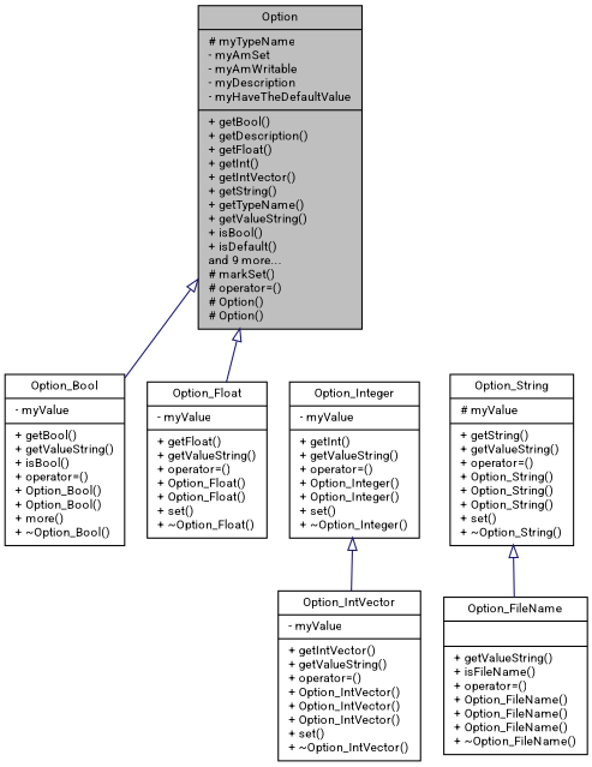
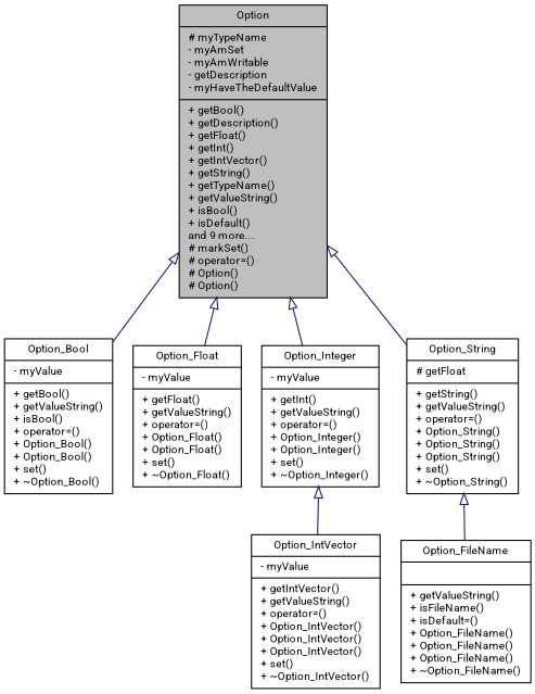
  digraph {
    fontname=Roboto
    node [color=black fillcolor=white fontname=Roboto fontsize=10 shape=record style=filled]
    edge [arrowtail=onormal color=midnightblue dir=back fontname=Roboto fontsize=10 labelfontname=Helvetica labelfontsize=10 style=solid]
-   n1 [fillcolor=grey75 fontcolor=black height=0.2 label="{Option\n|# myTypeName\l- myAmSet\l- myAmWritable\l- myDescription\l- myHaveTheDefaultValue\l|+ getBool()\l+ getDescription()\l+ getFloat()\l+ getInt()\l+ getIntVector()\l+ getString()\l+ getTypeName()\l+ getValueString()\l+ isBool()\l+ isDefault()\land 9 more...\l# markSet()\l# operator=()\l# Option()\l# Option()\l}" width=0.4]
-   n2 [height=0.2 label="{Option_Bool\n|- myValue\l|+ getBool()\l+ getValueString()\l+ isBool()\l+ operator=()\l+ Option_Bool()\l+ Option_Bool()\l+ more()\l+ ~Option_Bool()\l}" width=0.4]
+   n1 [fillcolor=grey75 fontcolor=black height=0.2 label="{Option\n|# myTypeName\l- myAmSet\l- myAmWritable\l- getDescription\l- myHaveTheDefaultValue\l|+ getBool()\l+ getDescription()\l+ getFloat()\l+ getInt()\l+ getIntVector()\l+ getString()\l+ getTypeName()\l+ getValueString()\l+ isBool()\l+ isDefault()\land 9 more...\l# markSet()\l# operator=()\l# Option()\l# Option()\l}" width=0.4]
+   n2 [height=0.2 label="{Option_Bool\n|- myValue\l|+ getBool()\l+ getValueString()\l+ isBool()\l+ operator=()\l+ Option_Bool()\l+ Option_Bool()\l+ set()\l+ ~Option_Bool()\l}" width=0.4]
    n3 [height=0.2 label="{Option_Float\n|- myValue\l|+ getFloat()\l+ getValueString()\l+ operator=()\l+ Option_Float()\l+ Option_Float()\l+ set()\l+ ~Option_Float()\l}" width=0.4]
    n4 [height=0.2 label="{Option_Integer\n|- myValue\l|+ getInt()\l+ getValueString()\l+ operator=()\l+ Option_Integer()\l+ Option_Integer()\l+ set()\l+ ~Option_Integer()\l}" width=0.4]
-   n5 [height=0.2 label="{Option_String\n|# myValue\l|+ getString()\l+ getValueString()\l+ operator=()\l+ Option_String()\l+ Option_String()\l+ Option_String()\l+ set()\l+ ~Option_String()\l}" width=0.4]
+   n5 [height=0.2 label="{Option_String\n|# getFloat\l|+ getString()\l+ getValueString()\l+ operator=()\l+ Option_String()\l+ Option_String()\l+ Option_String()\l+ set()\l+ ~Option_String()\l}" width=0.4]
    n6 [height=0.2 label="{Option_IntVector\n|- myValue\l|+ getIntVector()\l+ getValueString()\l+ operator=()\l+ Option_IntVector()\l+ Option_IntVector()\l+ Option_IntVector()\l+ set()\l+ ~Option_IntVector()\l}" width=0.4]
-   n7 [height=0.2 label="{Option_FileName\n||+ getValueString()\l+ isFileName()\l+ operator=()\l+ Option_FileName()\l+ Option_FileName()\l+ Option_FileName()\l+ ~Option_FileName()\l}" width=0.4]
+   n7 [height=0.2 label="{Option_FileName\n||+ getValueString()\l+ isFileName()\l+ isDefault=()\l+ Option_FileName()\l+ Option_FileName()\l+ Option_FileName()\l+ ~Option_FileName()\l}" width=0.4]
    n1 -> n2
    n1 -> n3
+   n1 -> n4
+   n1 -> n5
    n4 -> n6
    n5 -> n7
  }
